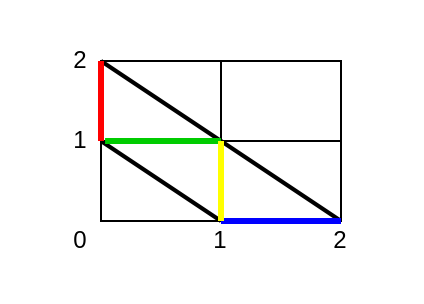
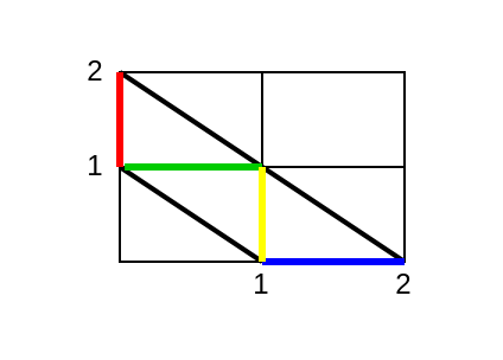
  <mxCell id="0" />
  <mxCell id="1" parent="0" />
  <mxCell id="2" value="" style="shape=table;html=1;whiteSpace=wrap;startSize=0;container=1;collapsible=0;childLayout=tableLayout;" vertex="1" parent="1"><mxGeometry x="50" y="30" width="120" height="80" as="geometry" /></mxCell>
  <mxCell id="3" value="" style="shape=partialRectangle;html=1;whiteSpace=wrap;collapsible=0;dropTarget=0;pointerEvents=0;fillColor=none;top=0;left=0;bottom=0;right=0;points=[[0,0.5],[1,0.5]];portConstraint=eastwest;" vertex="1" parent="2"><mxGeometry width="120" height="40" as="geometry" /></mxCell>
  <mxCell id="4" value="" style="shape=partialRectangle;html=1;whiteSpace=wrap;connectable=0;overflow=hidden;fillColor=none;top=0;left=0;bottom=0;right=0;" vertex="1" parent="3"><mxGeometry width="60" height="40" as="geometry" /></mxCell>
  <mxCell id="5" value="" style="shape=partialRectangle;html=1;whiteSpace=wrap;connectable=0;overflow=hidden;fillColor=none;top=0;left=0;bottom=0;right=0;" vertex="1" parent="3"><mxGeometry x="60" width="60" height="40" as="geometry" /></mxCell>
  <mxCell id="6" value="" style="shape=partialRectangle;html=1;whiteSpace=wrap;collapsible=0;dropTarget=0;pointerEvents=0;fillColor=none;top=0;left=0;bottom=0;right=0;points=[[0,0.5],[1,0.5]];portConstraint=eastwest;" vertex="1" parent="2"><mxGeometry y="40" width="120" height="40" as="geometry" /></mxCell>
  <mxCell id="7" value="" style="shape=partialRectangle;html=1;whiteSpace=wrap;connectable=0;overflow=hidden;fillColor=none;top=0;left=0;bottom=0;right=0;" vertex="1" parent="6"><mxGeometry width="60" height="40" as="geometry" /></mxCell>
  <mxCell id="8" value="" style="shape=partialRectangle;html=1;whiteSpace=wrap;connectable=0;overflow=hidden;fillColor=none;top=0;left=0;bottom=0;right=0;" vertex="1" parent="6"><mxGeometry x="60" width="60" height="40" as="geometry" /></mxCell>
  <mxCell id="9" value="" style="endArrow=none;html=1;entryX=0;entryY=1;entryDx=0;entryDy=0;entryPerimeter=0;exitX=0.5;exitY=1;exitDx=0;exitDy=0;exitPerimeter=0;strokeWidth=2;" edge="1" parent="2" source="6" target="3"><mxGeometry width="50" height="50" relative="1" as="geometry"><mxPoint x="60" y="110" as="sourcePoint" /><mxPoint x="90" y="20" as="targetPoint" /></mxGeometry></mxCell>
  <mxCell id="10" value="" style="endArrow=none;html=1;entryX=0;entryY=0;entryDx=0;entryDy=0;entryPerimeter=0;exitX=1;exitY=1;exitDx=0;exitDy=0;exitPerimeter=0;strokeWidth=2;" edge="1" parent="2" source="6" target="3"><mxGeometry width="50" height="50" relative="1" as="geometry"><mxPoint x="70" y="90" as="sourcePoint" /><mxPoint x="10" y="50" as="targetPoint" /></mxGeometry></mxCell>
- <mxCell id="11" value="0" style="text;html=1;strokeColor=none;fillColor=none;align=center;verticalAlign=middle;whiteSpace=wrap;rounded=0;" vertex="1" parent="1"><mxGeometry x="20" y="110" width="40" height="20" as="geometry" /></mxCell>
  <mxCell id="12" value="1" style="text;html=1;strokeColor=none;fillColor=none;align=center;verticalAlign=middle;whiteSpace=wrap;rounded=0;" vertex="1" parent="1"><mxGeometry x="20" y="60" width="40" height="20" as="geometry" /></mxCell>
  <mxCell id="13" value="2" style="text;html=1;strokeColor=none;fillColor=none;align=center;verticalAlign=middle;whiteSpace=wrap;rounded=0;" vertex="1" parent="1"><mxGeometry x="20" y="20" width="40" height="20" as="geometry" /></mxCell>
  <mxCell id="14" value="1" style="text;html=1;strokeColor=none;fillColor=none;align=center;verticalAlign=middle;whiteSpace=wrap;rounded=0;" vertex="1" parent="1"><mxGeometry x="90" y="110" width="40" height="20" as="geometry" /></mxCell>
  <mxCell id="15" value="2" style="text;html=1;strokeColor=none;fillColor=none;align=center;verticalAlign=middle;whiteSpace=wrap;rounded=0;" vertex="1" parent="1"><mxGeometry x="150" y="110" width="40" height="20" as="geometry" /></mxCell>
  <mxCell id="16" value="" style="endArrow=none;html=1;strokeWidth=3;entryX=0.75;entryY=0.5;entryDx=0;entryDy=0;entryPerimeter=0;exitX=0.75;exitY=0.5;exitDx=0;exitDy=0;exitPerimeter=0;strokeColor=#FF0000;" edge="1" parent="1" source="12" target="13"><mxGeometry width="50" height="50" relative="1" as="geometry"><mxPoint x="90" y="100" as="sourcePoint" /><mxPoint x="140" y="50" as="targetPoint" /></mxGeometry></mxCell>
  <mxCell id="17" value="" style="endArrow=none;html=1;strokeWidth=3;entryX=0.5;entryY=0;entryDx=0;entryDy=0;exitX=0.5;exitY=0;exitDx=0;exitDy=0;strokeColor=#0000FF;" edge="1" parent="1" source="14" target="15"><mxGeometry width="50" height="50" relative="1" as="geometry"><mxPoint x="60" y="80" as="sourcePoint" /><mxPoint x="60" y="40" as="targetPoint" /></mxGeometry></mxCell>
  <mxCell id="18" value="" style="endArrow=none;html=1;strokeWidth=3;exitX=0.017;exitY=-0.025;exitDx=0;exitDy=0;exitPerimeter=0;strokeColor=#00CC00;" edge="1" parent="1"><mxGeometry width="50" height="50" relative="1" as="geometry"><mxPoint x="52.04" y="70" as="sourcePoint" /><mxPoint x="110" y="70" as="targetPoint" /></mxGeometry></mxCell>
  <mxCell id="19" value="" style="endArrow=none;html=1;strokeWidth=3;entryX=0.5;entryY=0;entryDx=0;entryDy=0;strokeColor=#FFFF00;" edge="1" parent="1" target="14"><mxGeometry width="50" height="50" relative="1" as="geometry"><mxPoint x="110" y="70" as="sourcePoint" /><mxPoint x="120" y="80" as="targetPoint" /></mxGeometry></mxCell>
